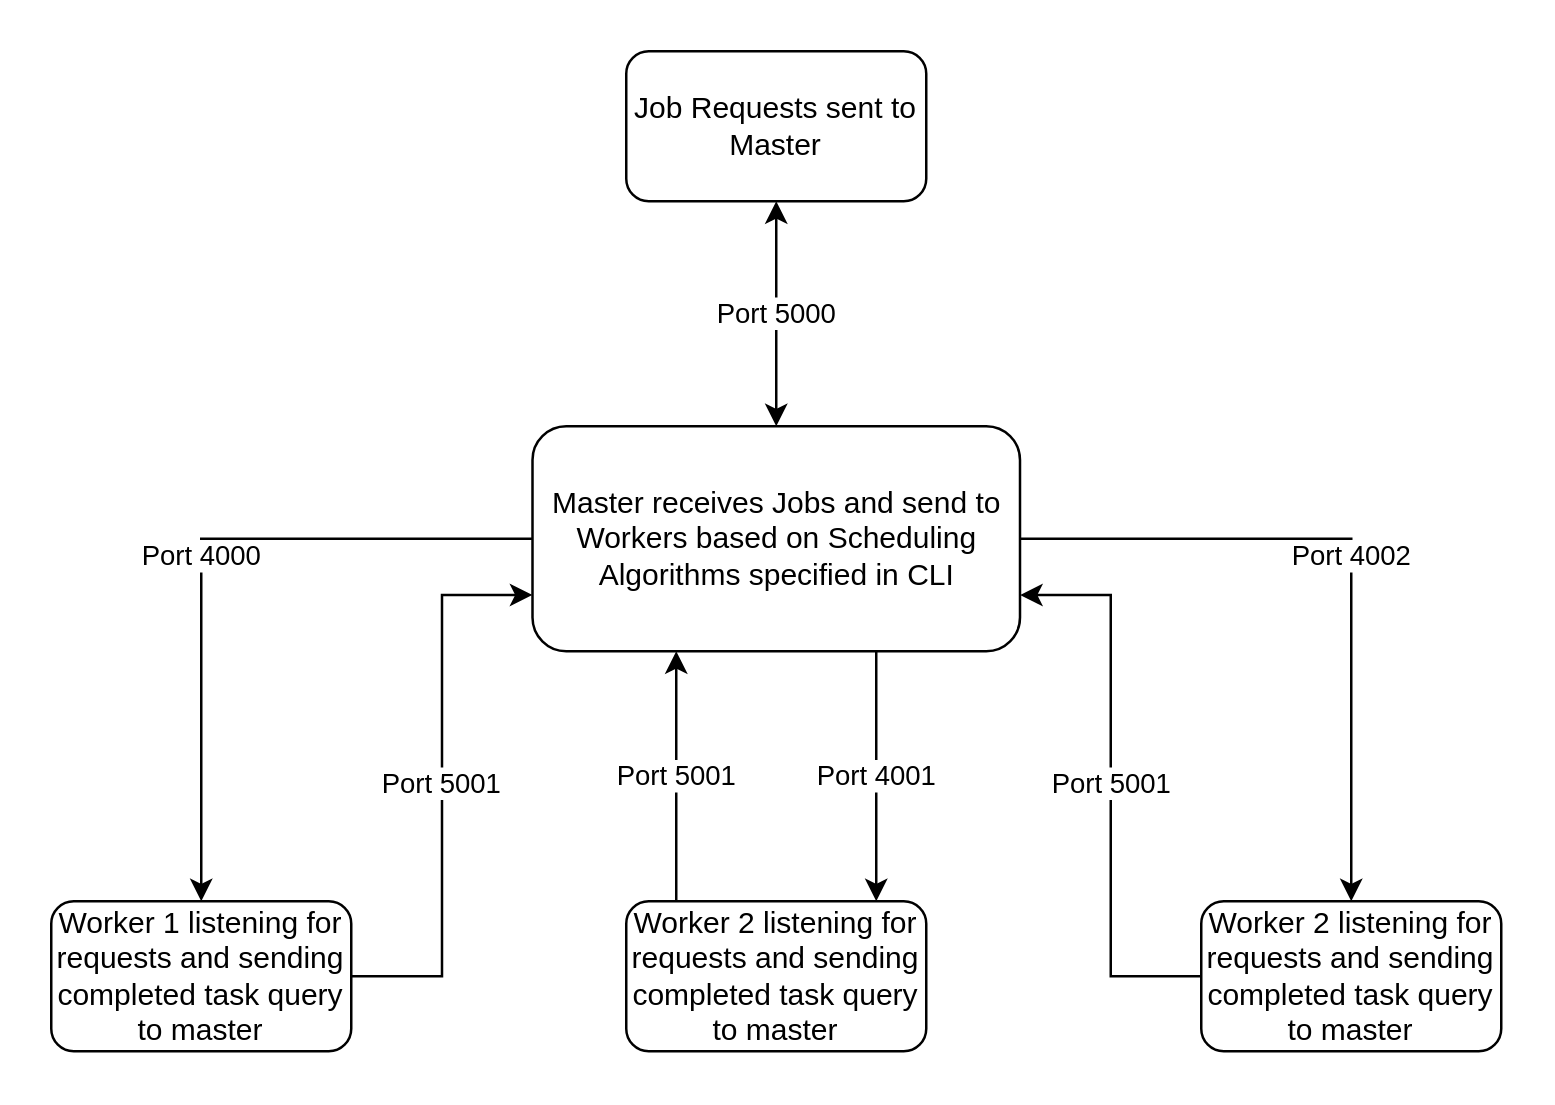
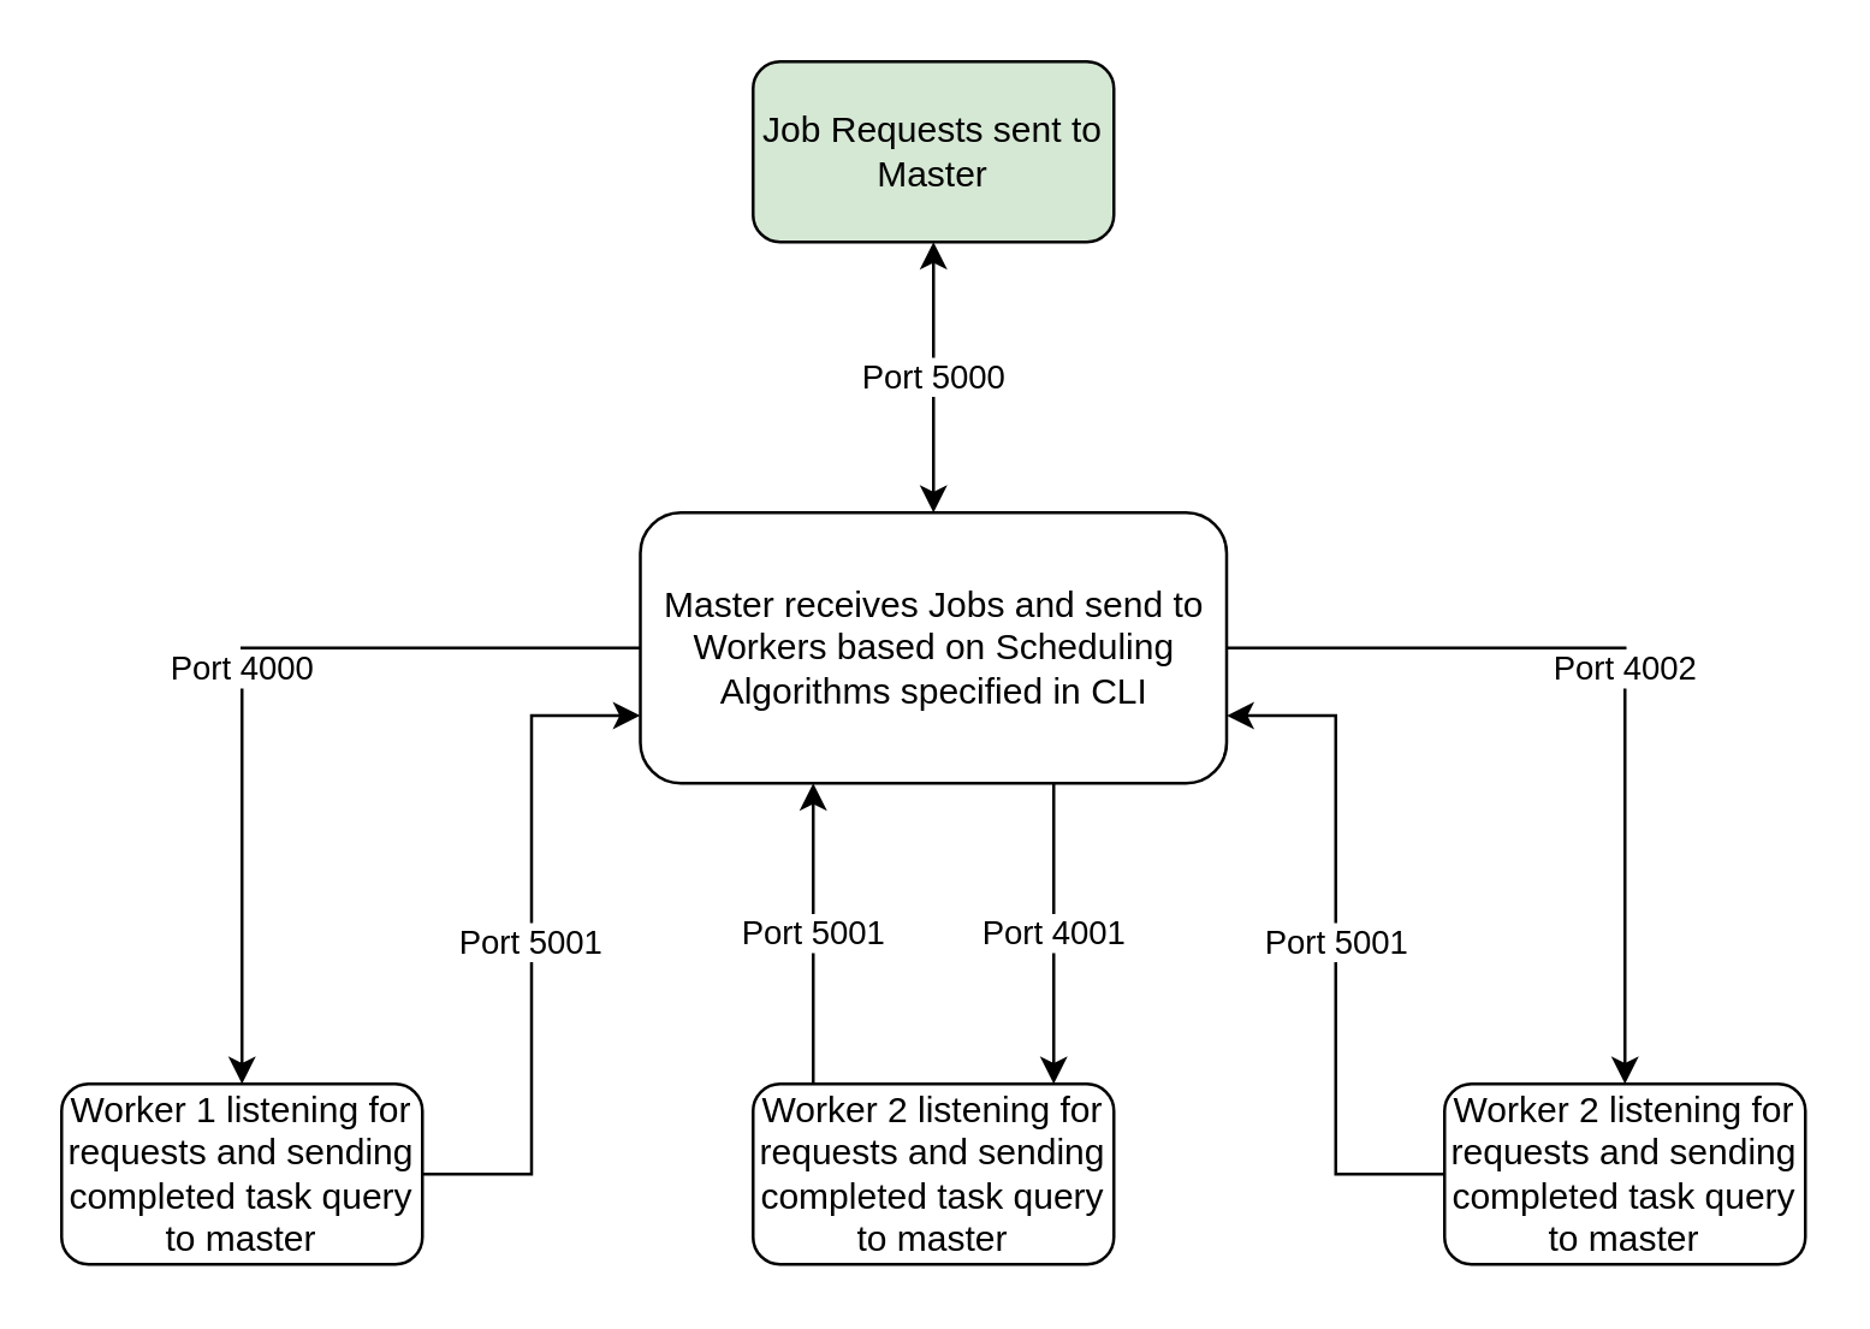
  <mxCell id="0" />
  <mxCell id="1" parent="0" />
  <mxCell id="2" value="Port 5000" style="edgeStyle=orthogonalEdgeStyle;rounded=0;orthogonalLoop=1;jettySize=auto;html=1;entryX=0.5;entryY=0;entryDx=0;entryDy=0;startArrow=classic;startFill=1;" edge="1" parent="1" source="3" target="7"><mxGeometry relative="1" as="geometry" /></mxCell>
- <mxCell id="3" value="&lt;div&gt;Job Requests sent to Master&lt;br&gt;&lt;/div&gt;" style="rounded=1;whiteSpace=wrap;html=1;" vertex="1" parent="1"><mxGeometry x="250" y="20" width="120" height="60" as="geometry" /></mxCell>
+ <mxCell id="3" value="&lt;div&gt;Job Requests sent to Master&lt;br&gt;&lt;/div&gt;" style="rounded=1;whiteSpace=wrap;html=1;fillColor=#d5e8d4;" vertex="1" parent="1"><mxGeometry x="250" y="20" width="120" height="60" as="geometry" /></mxCell>
  <mxCell id="4" value="Port 4000" style="edgeStyle=orthogonalEdgeStyle;rounded=0;orthogonalLoop=1;jettySize=auto;html=1;entryX=0.5;entryY=0;entryDx=0;entryDy=0;" edge="1" parent="1" source="7" target="9"><mxGeometry relative="1" as="geometry" /></mxCell>
  <mxCell id="5" value="Port 4002" style="edgeStyle=orthogonalEdgeStyle;rounded=0;orthogonalLoop=1;jettySize=auto;html=1;entryX=0.5;entryY=0;entryDx=0;entryDy=0;" edge="1" parent="1" source="7" target="13"><mxGeometry relative="1" as="geometry" /></mxCell>
  <mxCell id="6" value="Port 4001" style="edgeStyle=orthogonalEdgeStyle;rounded=0;orthogonalLoop=1;jettySize=auto;html=1;" edge="1" parent="1" source="7" target="11"><mxGeometry relative="1" as="geometry"><Array as="points"><mxPoint x="350" y="290" /><mxPoint x="350" y="290" /></Array></mxGeometry></mxCell>
  <mxCell id="7" value="Master receives Jobs and send to Workers based on Scheduling Algorithms specified in CLI" style="rounded=1;whiteSpace=wrap;html=1;" vertex="1" parent="1"><mxGeometry x="212.5" y="170" width="195" height="90" as="geometry" /></mxCell>
  <mxCell id="8" value="Port 5001" style="edgeStyle=orthogonalEdgeStyle;rounded=0;orthogonalLoop=1;jettySize=auto;html=1;entryX=0;entryY=0.75;entryDx=0;entryDy=0;startArrow=none;startFill=0;" edge="1" parent="1" source="9" target="7"><mxGeometry relative="1" as="geometry" /></mxCell>
  <mxCell id="9" value="Worker 1 listening for requests and sending completed task query to master" style="rounded=1;whiteSpace=wrap;html=1;" vertex="1" parent="1"><mxGeometry x="20" y="360" width="120" height="60" as="geometry" /></mxCell>
  <mxCell id="10" value="Port 5001" style="edgeStyle=orthogonalEdgeStyle;rounded=0;orthogonalLoop=1;jettySize=auto;html=1;startArrow=none;startFill=0;" edge="1" parent="1" source="11"><mxGeometry relative="1" as="geometry"><mxPoint x="270" y="260" as="targetPoint" /><Array as="points"><mxPoint x="270" y="260" /></Array></mxGeometry></mxCell>
  <mxCell id="11" value="Worker 2 listening for requests and sending completed task query to master" style="rounded=1;whiteSpace=wrap;html=1;" vertex="1" parent="1"><mxGeometry x="250" y="360" width="120" height="60" as="geometry" /></mxCell>
  <mxCell id="12" value="Port 5001" style="edgeStyle=orthogonalEdgeStyle;rounded=0;orthogonalLoop=1;jettySize=auto;html=1;entryX=1;entryY=0.75;entryDx=0;entryDy=0;startArrow=none;startFill=0;" edge="1" parent="1" source="13" target="7"><mxGeometry relative="1" as="geometry" /></mxCell>
  <mxCell id="13" value="Worker 2 listening for requests and sending completed task query to master" style="rounded=1;whiteSpace=wrap;html=1;" vertex="1" parent="1"><mxGeometry x="480" y="360" width="120" height="60" as="geometry" /></mxCell>
